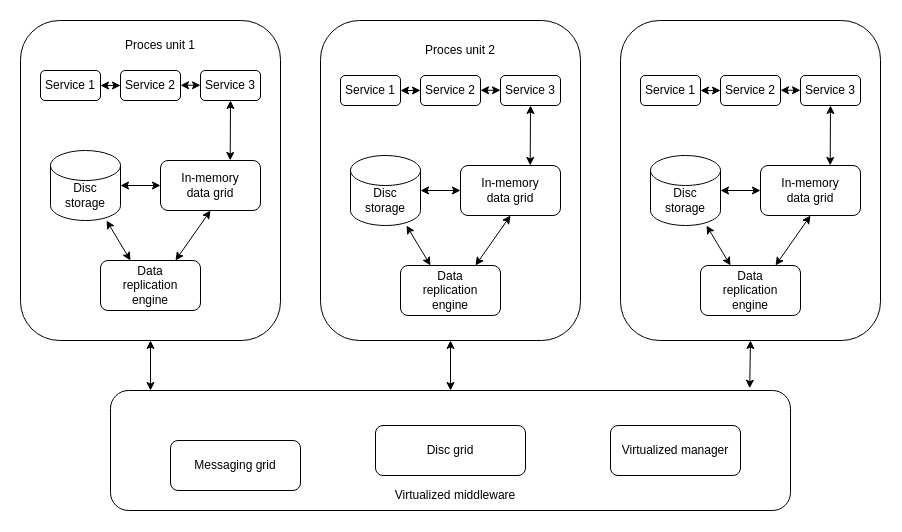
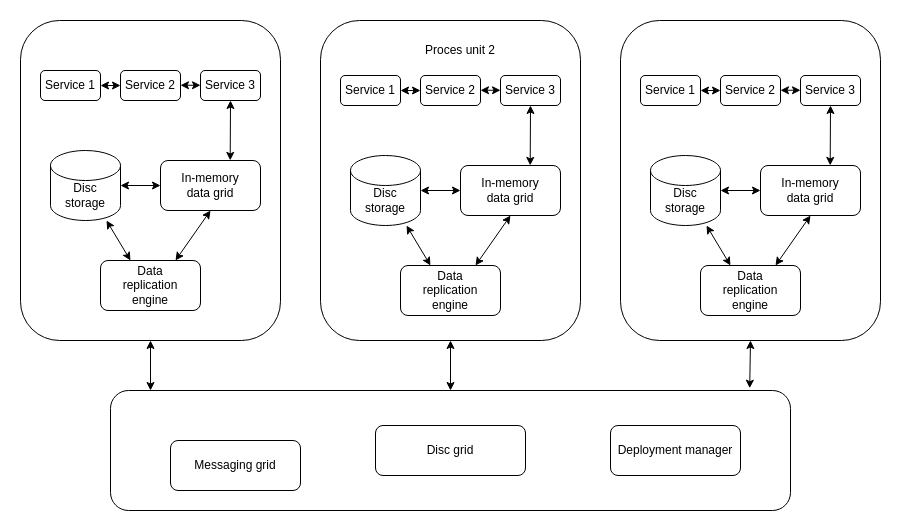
  <mxCell id="0" />
  <mxCell id="1" parent="0" />
  <mxCell id="2" value="" style="rounded=1;whiteSpace=wrap;html=1;" vertex="1" parent="1"><mxGeometry x="20" y="20" width="260" height="320" as="geometry" /></mxCell>
  <mxCell id="3" value="" style="rounded=1;whiteSpace=wrap;html=1;" vertex="1" parent="1"><mxGeometry x="40" y="70" width="60" height="30" as="geometry" /></mxCell>
  <mxCell id="4" value="Service 2" style="rounded=1;whiteSpace=wrap;html=1;" vertex="1" parent="1"><mxGeometry x="120" y="70" width="60" height="30" as="geometry" /></mxCell>
  <mxCell id="5" value="Service 3" style="rounded=1;whiteSpace=wrap;html=1;" vertex="1" parent="1"><mxGeometry x="200" y="70" width="60" height="30" as="geometry" /></mxCell>
  <mxCell id="6" value="" style="rounded=1;whiteSpace=wrap;html=1;" vertex="1" parent="1"><mxGeometry x="160" y="160" width="100" height="50" as="geometry" /></mxCell>
  <mxCell id="7" value="" style="shape=cylinder3;whiteSpace=wrap;html=1;boundedLbl=1;backgroundOutline=1;size=15;" vertex="1" parent="1"><mxGeometry x="50" y="150" width="70" height="70" as="geometry" /></mxCell>
  <mxCell id="8" value="" style="rounded=1;whiteSpace=wrap;html=1;" vertex="1" parent="1"><mxGeometry x="100" y="260" width="100" height="50" as="geometry" /></mxCell>
  <mxCell id="9" value="Service 1" style="text;html=1;strokeColor=none;fillColor=none;align=center;verticalAlign=middle;whiteSpace=wrap;rounded=0;" vertex="1" parent="1"><mxGeometry x="40" y="70" width="60" height="30" as="geometry" /></mxCell>
  <mxCell id="10" value="" style="endArrow=classic;startArrow=classic;html=1;exitX=1;exitY=0.5;exitDx=0;exitDy=0;" edge="1" parent="1" source="9" target="4"><mxGeometry width="50" height="50" relative="1" as="geometry"><mxPoint x="100" y="80" as="sourcePoint" /><mxPoint x="150" y="30" as="targetPoint" /></mxGeometry></mxCell>
  <mxCell id="11" value="" style="endArrow=classic;startArrow=classic;html=1;exitX=1;exitY=0.5;exitDx=0;exitDy=0;" edge="1" parent="1"><mxGeometry width="50" height="50" relative="1" as="geometry"><mxPoint x="180" y="84.76" as="sourcePoint" /><mxPoint x="200" y="84.76" as="targetPoint" /></mxGeometry></mxCell>
  <mxCell id="12" value="" style="endArrow=classic;startArrow=classic;html=1;entryX=0.5;entryY=1;entryDx=0;entryDy=0;exitX=0.697;exitY=-0.002;exitDx=0;exitDy=0;exitPerimeter=0;" edge="1" parent="1" source="6" target="5"><mxGeometry width="50" height="50" relative="1" as="geometry"><mxPoint x="200" y="150" as="sourcePoint" /><mxPoint x="250" y="100" as="targetPoint" /></mxGeometry></mxCell>
  <mxCell id="13" value="" style="endArrow=classic;startArrow=classic;html=1;exitX=1;exitY=0.5;exitDx=0;exitDy=0;exitPerimeter=0;" edge="1" parent="1" source="7" target="6"><mxGeometry width="50" height="50" relative="1" as="geometry"><mxPoint x="120" y="190" as="sourcePoint" /><mxPoint x="170" y="140" as="targetPoint" /></mxGeometry></mxCell>
  <mxCell id="14" value="In-memory data grid" style="text;html=1;strokeColor=none;fillColor=none;align=center;verticalAlign=middle;whiteSpace=wrap;rounded=0;" vertex="1" parent="1"><mxGeometry x="180" y="170" width="60" height="30" as="geometry" /></mxCell>
  <mxCell id="15" value="Disc storage" style="text;html=1;strokeColor=none;fillColor=none;align=center;verticalAlign=middle;whiteSpace=wrap;rounded=0;" vertex="1" parent="1"><mxGeometry x="55" y="180" width="60" height="30" as="geometry" /></mxCell>
  <mxCell id="16" value="Data replication engine" style="text;html=1;strokeColor=none;fillColor=none;align=center;verticalAlign=middle;whiteSpace=wrap;rounded=0;" vertex="1" parent="1"><mxGeometry x="120" y="270" width="60" height="30" as="geometry" /></mxCell>
  <mxCell id="17" value="" style="endArrow=classic;startArrow=classic;html=1;entryX=0.5;entryY=1;entryDx=0;entryDy=0;exitX=0.75;exitY=0;exitDx=0;exitDy=0;" edge="1" parent="1" source="8" target="6"><mxGeometry width="50" height="50" relative="1" as="geometry"><mxPoint x="170" y="260" as="sourcePoint" /><mxPoint x="220" y="210" as="targetPoint" /></mxGeometry></mxCell>
  <mxCell id="18" value="" style="endArrow=classic;startArrow=classic;html=1;" edge="1" parent="1" target="7"><mxGeometry width="50" height="50" relative="1" as="geometry"><mxPoint x="130" y="260" as="sourcePoint" /><mxPoint x="180" y="210" as="targetPoint" /></mxGeometry></mxCell>
- <mxCell id="19" value="Proces unit 1" style="text;html=1;strokeColor=none;fillColor=none;align=center;verticalAlign=middle;whiteSpace=wrap;rounded=0;glass=1;" vertex="1" parent="1"><mxGeometry x="120" y="30" width="80" height="30" as="geometry" /></mxCell>
  <mxCell id="20" value="" style="rounded=1;whiteSpace=wrap;html=1;" vertex="1" parent="1"><mxGeometry x="110" y="390" width="680" height="120" as="geometry" /></mxCell>
  <mxCell id="21" value="Messaging grid" style="rounded=1;whiteSpace=wrap;html=1;" vertex="1" parent="1"><mxGeometry x="170" y="440" width="130" height="50" as="geometry" /></mxCell>
  <mxCell id="22" value="Disc grid" style="rounded=1;whiteSpace=wrap;html=1;" vertex="1" parent="1"><mxGeometry x="375" y="425" width="150" height="50" as="geometry" /></mxCell>
- <mxCell id="23" value="Virtualized manager" style="rounded=1;whiteSpace=wrap;html=1;" vertex="1" parent="1"><mxGeometry x="610" y="425" width="130" height="50" as="geometry" /></mxCell>
- <mxCell id="24" value="Virtualized middleware" style="text;html=1;strokeColor=none;fillColor=none;align=center;verticalAlign=middle;whiteSpace=wrap;rounded=0;glass=1;" vertex="1" parent="1"><mxGeometry x="385" y="480" width="140" height="30" as="geometry" /></mxCell>
+ <mxCell id="23" value="Deployment manager" style="rounded=1;whiteSpace=wrap;html=1;" vertex="1" parent="1"><mxGeometry x="610" y="425" width="130" height="50" as="geometry" /></mxCell>
  <mxCell id="25" value="" style="rounded=1;whiteSpace=wrap;html=1;" vertex="1" parent="1"><mxGeometry x="320" y="20" width="260" height="320" as="geometry" /></mxCell>
  <mxCell id="26" value="" style="rounded=1;whiteSpace=wrap;html=1;" vertex="1" parent="1"><mxGeometry x="340" y="75" width="60" height="30" as="geometry" /></mxCell>
  <mxCell id="27" value="Service 2" style="rounded=1;whiteSpace=wrap;html=1;" vertex="1" parent="1"><mxGeometry x="420" y="75" width="60" height="30" as="geometry" /></mxCell>
  <mxCell id="28" value="Service 3" style="rounded=1;whiteSpace=wrap;html=1;" vertex="1" parent="1"><mxGeometry x="500" y="75" width="60" height="30" as="geometry" /></mxCell>
  <mxCell id="29" value="" style="rounded=1;whiteSpace=wrap;html=1;" vertex="1" parent="1"><mxGeometry x="460" y="165" width="100" height="50" as="geometry" /></mxCell>
  <mxCell id="30" value="" style="shape=cylinder3;whiteSpace=wrap;html=1;boundedLbl=1;backgroundOutline=1;size=15;" vertex="1" parent="1"><mxGeometry x="350" y="155" width="70" height="70" as="geometry" /></mxCell>
  <mxCell id="31" value="" style="rounded=1;whiteSpace=wrap;html=1;" vertex="1" parent="1"><mxGeometry x="400" y="265" width="100" height="50" as="geometry" /></mxCell>
  <mxCell id="32" value="Service 1" style="text;html=1;strokeColor=none;fillColor=none;align=center;verticalAlign=middle;whiteSpace=wrap;rounded=0;" vertex="1" parent="1"><mxGeometry x="340" y="75" width="60" height="30" as="geometry" /></mxCell>
  <mxCell id="33" value="" style="endArrow=classic;startArrow=classic;html=1;exitX=1;exitY=0.5;exitDx=0;exitDy=0;" edge="1" parent="1" source="32" target="27"><mxGeometry width="50" height="50" relative="1" as="geometry"><mxPoint x="400" y="85" as="sourcePoint" /><mxPoint x="450" y="35" as="targetPoint" /></mxGeometry></mxCell>
  <mxCell id="34" value="" style="endArrow=classic;startArrow=classic;html=1;exitX=1;exitY=0.5;exitDx=0;exitDy=0;" edge="1" parent="1"><mxGeometry width="50" height="50" relative="1" as="geometry"><mxPoint x="480" y="89.76" as="sourcePoint" /><mxPoint x="500" y="89.76" as="targetPoint" /></mxGeometry></mxCell>
  <mxCell id="35" value="" style="endArrow=classic;startArrow=classic;html=1;entryX=0.5;entryY=1;entryDx=0;entryDy=0;exitX=0.697;exitY=-0.002;exitDx=0;exitDy=0;exitPerimeter=0;" edge="1" parent="1" source="29" target="28"><mxGeometry width="50" height="50" relative="1" as="geometry"><mxPoint x="500" y="155" as="sourcePoint" /><mxPoint x="550" y="105" as="targetPoint" /></mxGeometry></mxCell>
  <mxCell id="36" value="" style="endArrow=classic;startArrow=classic;html=1;exitX=1;exitY=0.5;exitDx=0;exitDy=0;exitPerimeter=0;" edge="1" parent="1" source="30" target="29"><mxGeometry width="50" height="50" relative="1" as="geometry"><mxPoint x="420" y="195" as="sourcePoint" /><mxPoint x="470" y="145" as="targetPoint" /></mxGeometry></mxCell>
  <mxCell id="37" value="In-memory data grid" style="text;html=1;strokeColor=none;fillColor=none;align=center;verticalAlign=middle;whiteSpace=wrap;rounded=0;" vertex="1" parent="1"><mxGeometry x="480" y="175" width="60" height="30" as="geometry" /></mxCell>
  <mxCell id="38" value="Disc storage" style="text;html=1;strokeColor=none;fillColor=none;align=center;verticalAlign=middle;whiteSpace=wrap;rounded=0;" vertex="1" parent="1"><mxGeometry x="355" y="185" width="60" height="30" as="geometry" /></mxCell>
  <mxCell id="39" value="Data replication engine" style="text;html=1;strokeColor=none;fillColor=none;align=center;verticalAlign=middle;whiteSpace=wrap;rounded=0;" vertex="1" parent="1"><mxGeometry x="420" y="275" width="60" height="30" as="geometry" /></mxCell>
  <mxCell id="40" value="" style="endArrow=classic;startArrow=classic;html=1;entryX=0.5;entryY=1;entryDx=0;entryDy=0;exitX=0.75;exitY=0;exitDx=0;exitDy=0;" edge="1" parent="1" source="31" target="29"><mxGeometry width="50" height="50" relative="1" as="geometry"><mxPoint x="470" y="265" as="sourcePoint" /><mxPoint x="520" y="215" as="targetPoint" /></mxGeometry></mxCell>
  <mxCell id="41" value="" style="endArrow=classic;startArrow=classic;html=1;" edge="1" parent="1" target="30"><mxGeometry width="50" height="50" relative="1" as="geometry"><mxPoint x="430" y="265" as="sourcePoint" /><mxPoint x="480" y="215" as="targetPoint" /></mxGeometry></mxCell>
  <mxCell id="42" value="Proces unit 2" style="text;html=1;strokeColor=none;fillColor=none;align=center;verticalAlign=middle;whiteSpace=wrap;rounded=0;glass=1;" vertex="1" parent="1"><mxGeometry x="420" y="35" width="80" height="30" as="geometry" /></mxCell>
  <mxCell id="43" value="" style="rounded=1;whiteSpace=wrap;html=1;" vertex="1" parent="1"><mxGeometry x="620" y="20" width="260" height="320" as="geometry" /></mxCell>
  <mxCell id="44" value="" style="rounded=1;whiteSpace=wrap;html=1;" vertex="1" parent="1"><mxGeometry x="640" y="75" width="60" height="30" as="geometry" /></mxCell>
  <mxCell id="45" value="Service 2" style="rounded=1;whiteSpace=wrap;html=1;" vertex="1" parent="1"><mxGeometry x="720" y="75" width="60" height="30" as="geometry" /></mxCell>
  <mxCell id="46" value="Service 3" style="rounded=1;whiteSpace=wrap;html=1;" vertex="1" parent="1"><mxGeometry x="800" y="75" width="60" height="30" as="geometry" /></mxCell>
  <mxCell id="47" value="" style="rounded=1;whiteSpace=wrap;html=1;" vertex="1" parent="1"><mxGeometry x="760" y="165" width="100" height="50" as="geometry" /></mxCell>
  <mxCell id="48" value="" style="shape=cylinder3;whiteSpace=wrap;html=1;boundedLbl=1;backgroundOutline=1;size=15;" vertex="1" parent="1"><mxGeometry x="650" y="155" width="70" height="70" as="geometry" /></mxCell>
  <mxCell id="49" value="" style="rounded=1;whiteSpace=wrap;html=1;" vertex="1" parent="1"><mxGeometry x="700" y="265" width="100" height="50" as="geometry" /></mxCell>
  <mxCell id="50" value="Service 1" style="text;html=1;strokeColor=none;fillColor=none;align=center;verticalAlign=middle;whiteSpace=wrap;rounded=0;" vertex="1" parent="1"><mxGeometry x="640" y="75" width="60" height="30" as="geometry" /></mxCell>
  <mxCell id="51" value="" style="endArrow=classic;startArrow=classic;html=1;exitX=1;exitY=0.5;exitDx=0;exitDy=0;" edge="1" parent="1" source="50" target="45"><mxGeometry width="50" height="50" relative="1" as="geometry"><mxPoint x="700" y="85" as="sourcePoint" /><mxPoint x="750" y="35" as="targetPoint" /></mxGeometry></mxCell>
  <mxCell id="52" value="" style="endArrow=classic;startArrow=classic;html=1;exitX=1;exitY=0.5;exitDx=0;exitDy=0;" edge="1" parent="1"><mxGeometry width="50" height="50" relative="1" as="geometry"><mxPoint x="780" y="89.76" as="sourcePoint" /><mxPoint x="800" y="89.76" as="targetPoint" /></mxGeometry></mxCell>
  <mxCell id="53" value="" style="endArrow=classic;startArrow=classic;html=1;entryX=0.5;entryY=1;entryDx=0;entryDy=0;exitX=0.697;exitY=-0.002;exitDx=0;exitDy=0;exitPerimeter=0;" edge="1" parent="1" source="47" target="46"><mxGeometry width="50" height="50" relative="1" as="geometry"><mxPoint x="800" y="155" as="sourcePoint" /><mxPoint x="850" y="105" as="targetPoint" /></mxGeometry></mxCell>
  <mxCell id="54" value="" style="endArrow=classic;startArrow=classic;html=1;exitX=1;exitY=0.5;exitDx=0;exitDy=0;exitPerimeter=0;" edge="1" parent="1" source="48" target="47"><mxGeometry width="50" height="50" relative="1" as="geometry"><mxPoint x="720" y="195" as="sourcePoint" /><mxPoint x="770" y="145" as="targetPoint" /></mxGeometry></mxCell>
  <mxCell id="55" value="In-memory data grid" style="text;html=1;strokeColor=none;fillColor=none;align=center;verticalAlign=middle;whiteSpace=wrap;rounded=0;" vertex="1" parent="1"><mxGeometry x="780" y="175" width="60" height="30" as="geometry" /></mxCell>
  <mxCell id="56" value="Disc storage" style="text;html=1;strokeColor=none;fillColor=none;align=center;verticalAlign=middle;whiteSpace=wrap;rounded=0;" vertex="1" parent="1"><mxGeometry x="655" y="185" width="60" height="30" as="geometry" /></mxCell>
  <mxCell id="57" value="Data replication engine" style="text;html=1;strokeColor=none;fillColor=none;align=center;verticalAlign=middle;whiteSpace=wrap;rounded=0;" vertex="1" parent="1"><mxGeometry x="720" y="275" width="60" height="30" as="geometry" /></mxCell>
  <mxCell id="58" value="" style="endArrow=classic;startArrow=classic;html=1;entryX=0.5;entryY=1;entryDx=0;entryDy=0;exitX=0.75;exitY=0;exitDx=0;exitDy=0;" edge="1" parent="1" source="49" target="47"><mxGeometry width="50" height="50" relative="1" as="geometry"><mxPoint x="770" y="265" as="sourcePoint" /><mxPoint x="820" y="215" as="targetPoint" /></mxGeometry></mxCell>
  <mxCell id="59" value="" style="endArrow=classic;startArrow=classic;html=1;" edge="1" parent="1" target="48"><mxGeometry width="50" height="50" relative="1" as="geometry"><mxPoint x="730" y="265" as="sourcePoint" /><mxPoint x="780" y="215" as="targetPoint" /></mxGeometry></mxCell>
  <mxCell id="60" value="" style="endArrow=classic;startArrow=classic;html=1;entryX=0.5;entryY=1;entryDx=0;entryDy=0;" edge="1" parent="1" target="2"><mxGeometry width="50" height="50" relative="1" as="geometry"><mxPoint x="150" y="390" as="sourcePoint" /><mxPoint x="380" y="310" as="targetPoint" /></mxGeometry></mxCell>
  <mxCell id="61" value="" style="endArrow=classic;startArrow=classic;html=1;entryX=0.5;entryY=1;entryDx=0;entryDy=0;" edge="1" parent="1" target="25"><mxGeometry width="50" height="50" relative="1" as="geometry"><mxPoint x="450" y="390" as="sourcePoint" /><mxPoint x="470" y="340" as="targetPoint" /></mxGeometry></mxCell>
  <mxCell id="62" value="" style="endArrow=classic;startArrow=classic;html=1;entryX=0.5;entryY=1;entryDx=0;entryDy=0;exitX=0.94;exitY=-0.019;exitDx=0;exitDy=0;exitPerimeter=0;" edge="1" parent="1" source="20" target="43"><mxGeometry width="50" height="50" relative="1" as="geometry"><mxPoint x="460" y="400" as="sourcePoint" /><mxPoint x="460" y="350" as="targetPoint" /></mxGeometry></mxCell>
